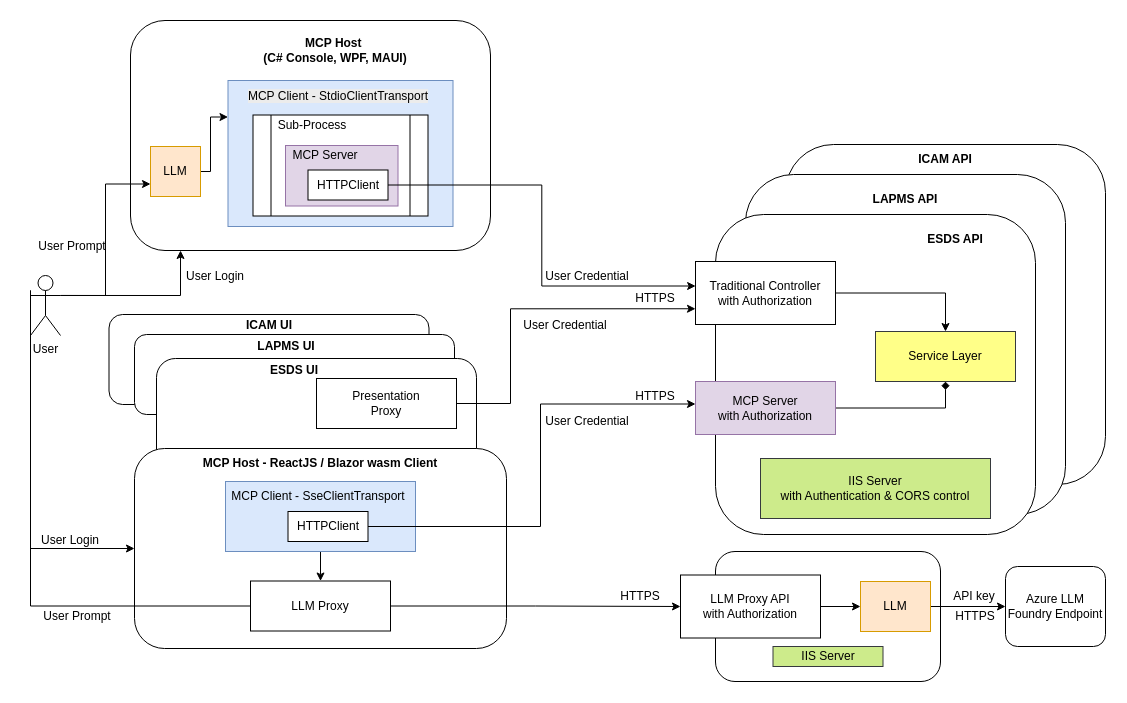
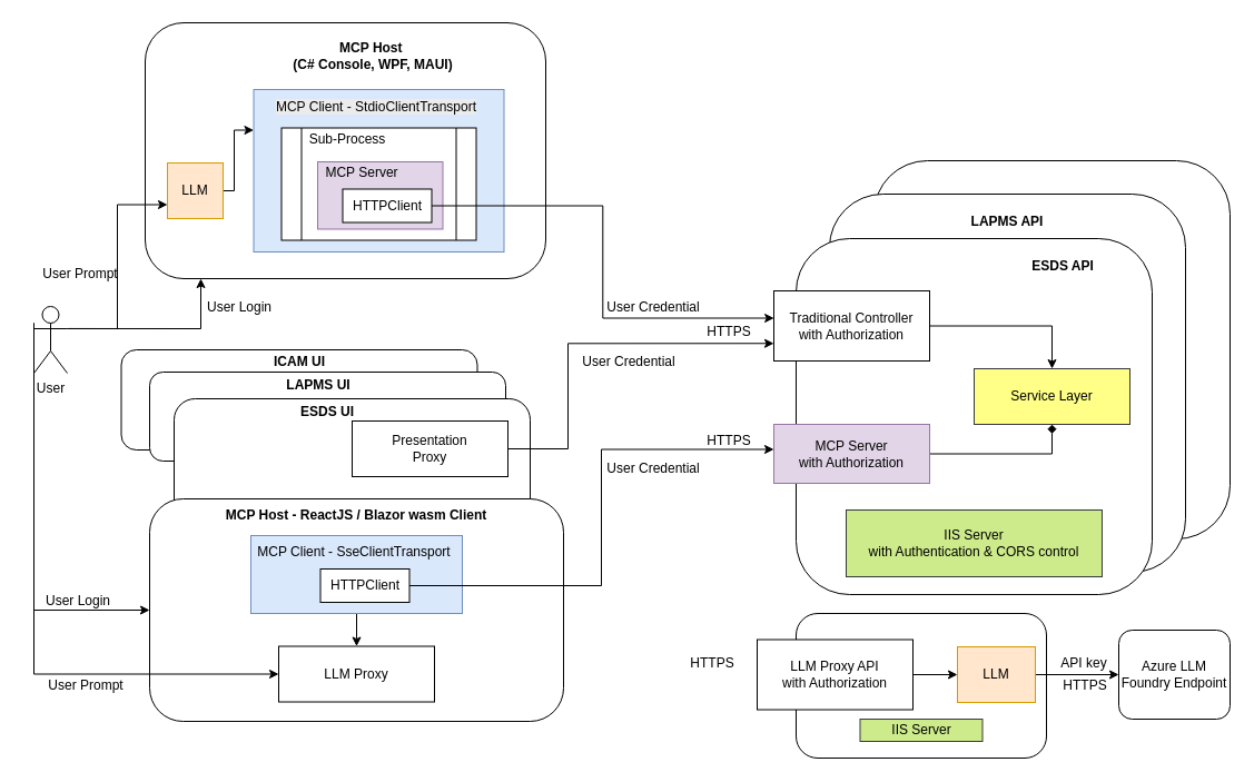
  <mxCell id="0" />
  <mxCell id="1" parent="0" />
  <mxCell id="2" value="" style="rounded=1;whiteSpace=wrap;html=1;" parent="1" vertex="1"><mxGeometry x="785" y="144" width="320" height="340" as="geometry" /></mxCell>
  <mxCell id="3" value="" style="rounded=1;whiteSpace=wrap;html=1;" parent="1" vertex="1"><mxGeometry x="745" y="174" width="320" height="340" as="geometry" /></mxCell>
  <mxCell id="4" value="" style="rounded=1;whiteSpace=wrap;html=1;" parent="1" vertex="1"><mxGeometry x="715" y="214" width="320" height="320" as="geometry" /></mxCell>
  <mxCell id="5" value="ESDS API" style="text;html=1;align=center;verticalAlign=middle;whiteSpace=wrap;rounded=0;fontStyle=1" parent="1" vertex="1"><mxGeometry x="886.25" y="224" width="137.5" height="30" as="geometry" /></mxCell>
- <mxCell id="6" value="ICAM API" style="text;html=1;align=center;verticalAlign=middle;whiteSpace=wrap;rounded=0;fontStyle=1" parent="1" vertex="1"><mxGeometry x="885" y="144" width="120" height="30" as="geometry" /></mxCell>
  <mxCell id="7" value="LAPMS API" style="text;html=1;align=center;verticalAlign=middle;whiteSpace=wrap;rounded=0;fontStyle=1" parent="1" vertex="1"><mxGeometry x="845" y="184" width="120" height="30" as="geometry" /></mxCell>
  <mxCell id="8" style="edgeStyle=orthogonalEdgeStyle;rounded=0;orthogonalLoop=1;jettySize=auto;html=1;exitX=1;exitY=0.5;exitDx=0;exitDy=0;entryX=0.5;entryY=0;entryDx=0;entryDy=0;" parent="1" source="9" target="12" edge="1"><mxGeometry relative="1" as="geometry" /></mxCell>
  <mxCell id="9" value="Traditional&amp;nbsp;&lt;span style=&quot;background-color: transparent; color: light-dark(rgb(0, 0, 0), rgb(255, 255, 255));&quot;&gt;Controller&lt;/span&gt;&lt;div&gt;&lt;span style=&quot;background-color: transparent; color: light-dark(rgb(0, 0, 0), rgb(255, 255, 255));&quot;&gt;with Authorization&lt;/span&gt;&lt;/div&gt;" style="rounded=0;whiteSpace=wrap;html=1;" parent="1" vertex="1"><mxGeometry x="695" y="261" width="140" height="63" as="geometry" /></mxCell>
  <mxCell id="10" style="edgeStyle=orthogonalEdgeStyle;rounded=0;orthogonalLoop=1;jettySize=auto;html=1;exitX=1;exitY=0.5;exitDx=0;exitDy=0;entryX=0.5;entryY=1;entryDx=0;entryDy=0;endArrow=diamond;" parent="1" source="11" target="12" edge="1"><mxGeometry relative="1" as="geometry" /></mxCell>
  <mxCell id="11" value="MCP Server&lt;div&gt;with Authorization&lt;/div&gt;" style="rounded=0;whiteSpace=wrap;html=1;fillColor=#e1d5e7;strokeColor=#9673a6;" parent="1" vertex="1"><mxGeometry x="695" y="381" width="140" height="53" as="geometry" /></mxCell>
  <mxCell id="12" value="Service Layer" style="rounded=0;whiteSpace=wrap;html=1;fillColor=#ffff88;strokeColor=#36393d;" parent="1" vertex="1"><mxGeometry x="875" y="331" width="140" height="50" as="geometry" /></mxCell>
  <mxCell id="13" value="IIS Server&lt;div&gt;with Authentication&amp;nbsp;&lt;span style=&quot;background-color: transparent; color: light-dark(rgb(0, 0, 0), rgb(255, 255, 255));&quot;&gt;&amp;amp; CORS control&lt;/span&gt;&lt;/div&gt;" style="rounded=0;whiteSpace=wrap;html=1;fillColor=#cdeb8b;strokeColor=#36393d;" parent="1" vertex="1"><mxGeometry x="760" y="458" width="230" height="60" as="geometry" /></mxCell>
  <mxCell id="14" value="HTTPS" style="text;html=1;align=center;verticalAlign=middle;whiteSpace=wrap;rounded=0;" parent="1" vertex="1"><mxGeometry x="615" y="381" width="80" height="30" as="geometry" /></mxCell>
  <mxCell id="15" value="HTTPS" style="text;html=1;align=center;verticalAlign=middle;whiteSpace=wrap;rounded=0;" parent="1" vertex="1"><mxGeometry x="615" y="283" width="80" height="30" as="geometry" /></mxCell>
  <mxCell id="16" value="User Credential" style="text;html=1;align=center;verticalAlign=middle;whiteSpace=wrap;rounded=0;" parent="1" vertex="1"><mxGeometry x="515" y="310" width="100" height="30" as="geometry" /></mxCell>
  <mxCell id="17" value="User Credential" style="text;html=1;align=center;verticalAlign=middle;whiteSpace=wrap;rounded=0;" parent="1" vertex="1"><mxGeometry x="537" y="406" width="100" height="30" as="geometry" /></mxCell>
  <mxCell id="18" value="User Credential" style="text;html=1;align=center;verticalAlign=middle;whiteSpace=wrap;rounded=0;" parent="1" vertex="1"><mxGeometry x="537" y="261" width="100" height="30" as="geometry" /></mxCell>
  <mxCell id="19" value="" style="rounded=1;whiteSpace=wrap;html=1;" parent="1" vertex="1"><mxGeometry x="130" y="20" width="360" height="230" as="geometry" /></mxCell>
  <mxCell id="20" value="MCP Host&amp;nbsp;&lt;div&gt;(C# Console, WPF, MAUI)&lt;/div&gt;" style="text;html=1;align=center;verticalAlign=middle;whiteSpace=wrap;rounded=0;fontStyle=1" parent="1" vertex="1"><mxGeometry x="255" y="30" width="160" height="40" as="geometry" /></mxCell>
  <mxCell id="21" value="" style="rounded=0;whiteSpace=wrap;html=1;labelBackgroundColor=none;fillColor=#dae8fc;strokeColor=#6c8ebf;" parent="1" vertex="1"><mxGeometry x="227.5" y="80" width="225" height="146" as="geometry" /></mxCell>
  <mxCell id="22" value="&lt;span style=&quot;color: rgb(0, 0, 0); font-family: Helvetica; font-size: 12px; font-style: normal; font-variant-ligatures: normal; font-variant-caps: normal; font-weight: 400; letter-spacing: normal; orphans: 2; text-align: center; text-indent: 0px; text-transform: none; widows: 2; word-spacing: 0px; -webkit-text-stroke-width: 0px; white-space: normal; background-color: rgb(236, 236, 236); text-decoration-thickness: initial; text-decoration-style: initial; text-decoration-color: initial; float: none; display: inline !important;&quot;&gt;MCP Client -&amp;nbsp;&lt;/span&gt;&lt;span style=&quot;background-color: light-dark(rgb(236, 236, 236), rgb(34, 34, 34)); color: light-dark(rgb(0, 0, 0), rgb(237, 237, 237));&quot;&gt;StdioClientTransport&lt;/span&gt;" style="text;html=1;align=center;verticalAlign=middle;whiteSpace=wrap;rounded=0;" parent="1" vertex="1"><mxGeometry x="232.5" y="76" width="210" height="40" as="geometry" /></mxCell>
  <mxCell id="23" value="" style="shape=process;whiteSpace=wrap;html=1;backgroundOutline=1;" parent="1" vertex="1"><mxGeometry x="252.5" y="114.5" width="175" height="101" as="geometry" /></mxCell>
  <mxCell id="24" value="Sub-Process" style="text;html=1;align=center;verticalAlign=middle;whiteSpace=wrap;rounded=0;" parent="1" vertex="1"><mxGeometry x="271.5" y="109.5" width="80" height="30" as="geometry" /></mxCell>
  <mxCell id="25" value="" style="rounded=0;whiteSpace=wrap;html=1;fillColor=#e1d5e7;strokeColor=#9673a6;" parent="1" vertex="1"><mxGeometry x="285" y="145" width="112.5" height="60.5" as="geometry" /></mxCell>
  <mxCell id="26" value="HTTPClient" style="rounded=0;whiteSpace=wrap;html=1;" parent="1" vertex="1"><mxGeometry x="307.5" y="169.5" width="80" height="30" as="geometry" /></mxCell>
  <mxCell id="27" value="MCP Server" style="text;html=1;align=center;verticalAlign=middle;whiteSpace=wrap;rounded=0;" parent="1" vertex="1"><mxGeometry x="285" y="139.5" width="80" height="30" as="geometry" /></mxCell>
  <mxCell id="28" style="edgeStyle=orthogonalEdgeStyle;rounded=0;orthogonalLoop=1;jettySize=auto;html=1;exitX=1;exitY=0.333;exitDx=0;exitDy=0;exitPerimeter=0;entryX=0;entryY=0.75;entryDx=0;entryDy=0;" parent="1" source="29" target="31" edge="1"><mxGeometry relative="1" as="geometry" /></mxCell>
  <mxCell id="29" value="User" style="shape=umlActor;verticalLabelPosition=bottom;verticalAlign=top;html=1;outlineConnect=0;" parent="1" vertex="1"><mxGeometry x="30" y="275" width="30" height="60" as="geometry" /></mxCell>
  <mxCell id="30" style="edgeStyle=orthogonalEdgeStyle;rounded=0;orthogonalLoop=1;jettySize=auto;html=1;entryX=0;entryY=0.25;entryDx=0;entryDy=0;" parent="1" source="31" target="21" edge="1"><mxGeometry relative="1" as="geometry"><Array as="points"><mxPoint x="210" y="171" /><mxPoint x="210" y="117" /></Array></mxGeometry></mxCell>
  <mxCell id="31" value="LLM" style="rounded=0;whiteSpace=wrap;html=1;fillColor=#ffe6cc;strokeColor=#d79b00;" parent="1" vertex="1"><mxGeometry x="150" y="146" width="50" height="50" as="geometry" /></mxCell>
  <mxCell id="32" value="User&amp;nbsp;&lt;span style=&quot;background-color: transparent; color: light-dark(rgb(0, 0, 0), rgb(255, 255, 255));&quot;&gt;Prompt&lt;/span&gt;" style="text;html=1;align=center;verticalAlign=middle;whiteSpace=wrap;rounded=0;" parent="1" vertex="1"><mxGeometry x="41.5" y="231" width="60" height="30" as="geometry" /></mxCell>
  <mxCell id="33" value="User Login" style="text;html=1;align=center;verticalAlign=middle;whiteSpace=wrap;rounded=0;" parent="1" vertex="1"><mxGeometry x="20" y="525" width="100" height="30" as="geometry" /></mxCell>
  <mxCell id="34" value="User Login" style="text;html=1;align=center;verticalAlign=middle;whiteSpace=wrap;rounded=0;" parent="1" vertex="1"><mxGeometry x="165" y="261" width="100" height="30" as="geometry" /></mxCell>
  <mxCell id="35" value="" style="rounded=1;whiteSpace=wrap;html=1;" parent="1" vertex="1"><mxGeometry x="108.5" y="314" width="320" height="90" as="geometry" /></mxCell>
  <mxCell id="36" value="" style="rounded=1;whiteSpace=wrap;html=1;" parent="1" vertex="1"><mxGeometry x="134" y="334" width="320" height="80" as="geometry" /></mxCell>
  <mxCell id="37" value="ICAM UI" style="text;html=1;align=center;verticalAlign=middle;whiteSpace=wrap;rounded=0;fontStyle=1" parent="1" vertex="1"><mxGeometry x="208.5" y="310" width="120" height="30" as="geometry" /></mxCell>
  <mxCell id="38" value="LAPMS UI" style="text;html=1;align=center;verticalAlign=middle;whiteSpace=wrap;rounded=0;fontStyle=1" parent="1" vertex="1"><mxGeometry x="226" y="331" width="120" height="30" as="geometry" /></mxCell>
  <mxCell id="39" value="" style="rounded=1;whiteSpace=wrap;html=1;" parent="1" vertex="1"><mxGeometry x="156" y="358" width="320" height="126" as="geometry" /></mxCell>
  <mxCell id="40" value="ESDS UI" style="text;html=1;align=center;verticalAlign=middle;whiteSpace=wrap;rounded=0;fontStyle=1" parent="1" vertex="1"><mxGeometry x="225.25" y="355" width="137.5" height="30" as="geometry" /></mxCell>
  <mxCell id="41" value="Presentation&lt;div&gt;Proxy&lt;/div&gt;" style="rounded=0;whiteSpace=wrap;html=1;" parent="1" vertex="1"><mxGeometry x="316" y="378" width="140" height="50" as="geometry" /></mxCell>
  <mxCell id="42" value="" style="rounded=1;whiteSpace=wrap;html=1;" parent="1" vertex="1"><mxGeometry x="134" y="448" width="372" height="200" as="geometry" /></mxCell>
  <mxCell id="43" style="edgeStyle=orthogonalEdgeStyle;rounded=0;orthogonalLoop=1;jettySize=auto;html=1;exitX=0.5;exitY=1;exitDx=0;exitDy=0;entryX=0.5;entryY=0;entryDx=0;entryDy=0;" parent="1" source="44" target="49" edge="1"><mxGeometry relative="1" as="geometry" /></mxCell>
  <mxCell id="44" value="" style="rounded=0;whiteSpace=wrap;html=1;fillColor=#dae8fc;strokeColor=#6c8ebf;" parent="1" vertex="1"><mxGeometry x="225" y="481" width="190" height="70" as="geometry" /></mxCell>
  <mxCell id="45" value="MCP Client -&amp;nbsp;&lt;span style=&quot;background-color: transparent; color: light-dark(rgb(0, 0, 0), rgb(255, 255, 255));&quot;&gt;SseClientTransport&lt;/span&gt;" style="text;html=1;align=center;verticalAlign=middle;whiteSpace=wrap;rounded=0;" parent="1" vertex="1"><mxGeometry x="227.5" y="481" width="180" height="30" as="geometry" /></mxCell>
  <mxCell id="46" style="edgeStyle=orthogonalEdgeStyle;rounded=0;orthogonalLoop=1;jettySize=auto;html=1;exitX=1;exitY=0.5;exitDx=0;exitDy=0;entryX=1;entryY=0.75;entryDx=0;entryDy=0;" parent="1" source="47" target="14" edge="1"><mxGeometry relative="1" as="geometry"><Array as="points"><mxPoint x="540" y="526" /><mxPoint x="540" y="404" /></Array></mxGeometry></mxCell>
  <mxCell id="47" value="HTTPClient" style="rounded=0;whiteSpace=wrap;html=1;" parent="1" vertex="1"><mxGeometry x="287.5" y="511" width="80" height="30" as="geometry" /></mxCell>
- <mxCell id="48" style="edgeStyle=orthogonalEdgeStyle;rounded=0;orthogonalLoop=1;jettySize=auto;html=1;exitX=1;exitY=0.5;exitDx=0;exitDy=0;entryX=0;entryY=0.5;entryDx=0;entryDy=0;" parent="1" source="49" target="61" edge="1"><mxGeometry relative="1" as="geometry" /></mxCell>
  <mxCell id="49" value="LLM Proxy" style="rounded=0;whiteSpace=wrap;html=1;" parent="1" vertex="1"><mxGeometry x="250" y="580.5" width="140" height="50" as="geometry" /></mxCell>
  <mxCell id="50" value="User Prompt" style="text;html=1;align=center;verticalAlign=middle;whiteSpace=wrap;rounded=0;" parent="1" vertex="1"><mxGeometry x="34" y="601" width="86" height="30" as="geometry" /></mxCell>
  <mxCell id="51" value="MCP Host - ReactJS / Blazor wasm Client" style="text;html=1;align=center;verticalAlign=middle;whiteSpace=wrap;rounded=0;fontStyle=1" parent="1" vertex="1"><mxGeometry x="160" y="448" width="320" height="30" as="geometry" /></mxCell>
  <mxCell id="52" style="edgeStyle=orthogonalEdgeStyle;rounded=0;orthogonalLoop=1;jettySize=auto;html=1;" parent="1" target="42" edge="1"><mxGeometry relative="1" as="geometry"><mxPoint x="30" y="500" as="sourcePoint" /><Array as="points"><mxPoint x="30" y="548" /></Array></mxGeometry></mxCell>
  <mxCell id="53" style="edgeStyle=orthogonalEdgeStyle;rounded=0;orthogonalLoop=1;jettySize=auto;html=1;exitX=1;exitY=0.5;exitDx=0;exitDy=0;entryX=0;entryY=0.75;entryDx=0;entryDy=0;" parent="1" source="41" target="9" edge="1"><mxGeometry relative="1" as="geometry"><Array as="points"><mxPoint x="510" y="403" /><mxPoint x="510" y="308" /></Array></mxGeometry></mxCell>
- <mxCell id="54" style="edgeStyle=orthogonalEdgeStyle;rounded=0;orthogonalLoop=1;jettySize=auto;html=1;exitX=0;exitY=0.333;exitDx=0;exitDy=0;exitPerimeter=0;entryX=0;entryY=0.5;entryDx=0;entryDy=0;endArrow=none;" parent="1" source="29" target="49" edge="1"><mxGeometry relative="1" as="geometry"><Array as="points"><mxPoint x="30" y="290" /><mxPoint x="30" y="606" /><mxPoint x="80" y="606" /></Array><mxPoint x="30" y="270" as="sourcePoint" /><mxPoint x="120" y="650" as="targetPoint" /></mxGeometry></mxCell>
+ <mxCell id="54" style="edgeStyle=orthogonalEdgeStyle;rounded=0;orthogonalLoop=1;jettySize=auto;html=1;exitX=0;exitY=0.333;exitDx=0;exitDy=0;exitPerimeter=0;entryX=0;entryY=0.5;entryDx=0;entryDy=0;" parent="1" source="29" target="49" edge="1"><mxGeometry relative="1" as="geometry"><Array as="points"><mxPoint x="30" y="290" /><mxPoint x="30" y="606" /><mxPoint x="80" y="606" /></Array><mxPoint x="30" y="270" as="sourcePoint" /><mxPoint x="120" y="650" as="targetPoint" /></mxGeometry></mxCell>
  <mxCell id="55" style="edgeStyle=orthogonalEdgeStyle;rounded=0;orthogonalLoop=1;jettySize=auto;html=1;exitX=1;exitY=0.5;exitDx=0;exitDy=0;entryX=0.001;entryY=0.389;entryDx=0;entryDy=0;entryPerimeter=0;" parent="1" source="26" target="9" edge="1"><mxGeometry relative="1" as="geometry" /></mxCell>
  <mxCell id="56" style="edgeStyle=orthogonalEdgeStyle;rounded=0;orthogonalLoop=1;jettySize=auto;html=1;exitX=1;exitY=0.333;exitDx=0;exitDy=0;exitPerimeter=0;entryX=0.139;entryY=1;entryDx=0;entryDy=0;entryPerimeter=0;" parent="1" source="29" target="19" edge="1"><mxGeometry relative="1" as="geometry" /></mxCell>
  <mxCell id="57" value="" style="rounded=1;whiteSpace=wrap;html=1;" parent="1" vertex="1"><mxGeometry x="715" y="551" width="225" height="130" as="geometry" /></mxCell>
  <mxCell id="58" style="edgeStyle=orthogonalEdgeStyle;rounded=0;orthogonalLoop=1;jettySize=auto;html=1;exitX=1;exitY=0.5;exitDx=0;exitDy=0;entryX=0;entryY=0.5;entryDx=0;entryDy=0;" parent="1" source="59" target="62" edge="1"><mxGeometry relative="1" as="geometry" /></mxCell>
  <mxCell id="59" value="LLM" style="rounded=0;whiteSpace=wrap;html=1;fillColor=#ffe6cc;strokeColor=#d79b00;" parent="1" vertex="1"><mxGeometry x="860" y="581" width="70" height="50" as="geometry" /></mxCell>
  <mxCell id="60" style="edgeStyle=orthogonalEdgeStyle;rounded=0;orthogonalLoop=1;jettySize=auto;html=1;exitX=1;exitY=0.5;exitDx=0;exitDy=0;entryX=0;entryY=0.5;entryDx=0;entryDy=0;" parent="1" source="61" target="59" edge="1"><mxGeometry relative="1" as="geometry" /></mxCell>
  <mxCell id="61" value="LLM Proxy API&lt;div&gt;with Authorization&lt;/div&gt;" style="rounded=0;whiteSpace=wrap;html=1;" parent="1" vertex="1"><mxGeometry x="680" y="574.5" width="140" height="63" as="geometry" /></mxCell>
  <mxCell id="62" value="Azure LLM Foundry Endpoint" style="rounded=1;whiteSpace=wrap;html=1;" parent="1" vertex="1"><mxGeometry x="1005" y="566" width="100" height="80" as="geometry" /></mxCell>
  <mxCell id="63" value="HTTPS" style="text;html=1;align=center;verticalAlign=middle;whiteSpace=wrap;rounded=0;" parent="1" vertex="1"><mxGeometry x="600" y="580.5" width="80" height="30" as="geometry" /></mxCell>
  <mxCell id="64" value="HTTPS" style="text;html=1;align=center;verticalAlign=middle;whiteSpace=wrap;rounded=0;" parent="1" vertex="1"><mxGeometry x="935" y="600.5" width="80" height="30" as="geometry" /></mxCell>
  <mxCell id="65" value="IIS Server" style="rounded=0;whiteSpace=wrap;html=1;fillColor=#cdeb8b;strokeColor=#36393d;" parent="1" vertex="1"><mxGeometry x="772.5" y="646" width="110" height="20" as="geometry" /></mxCell>
  <mxCell id="66" value="API key" style="text;html=1;align=center;verticalAlign=middle;whiteSpace=wrap;rounded=0;" parent="1" vertex="1"><mxGeometry x="943.75" y="581" width="60" height="30" as="geometry" /></mxCell>
